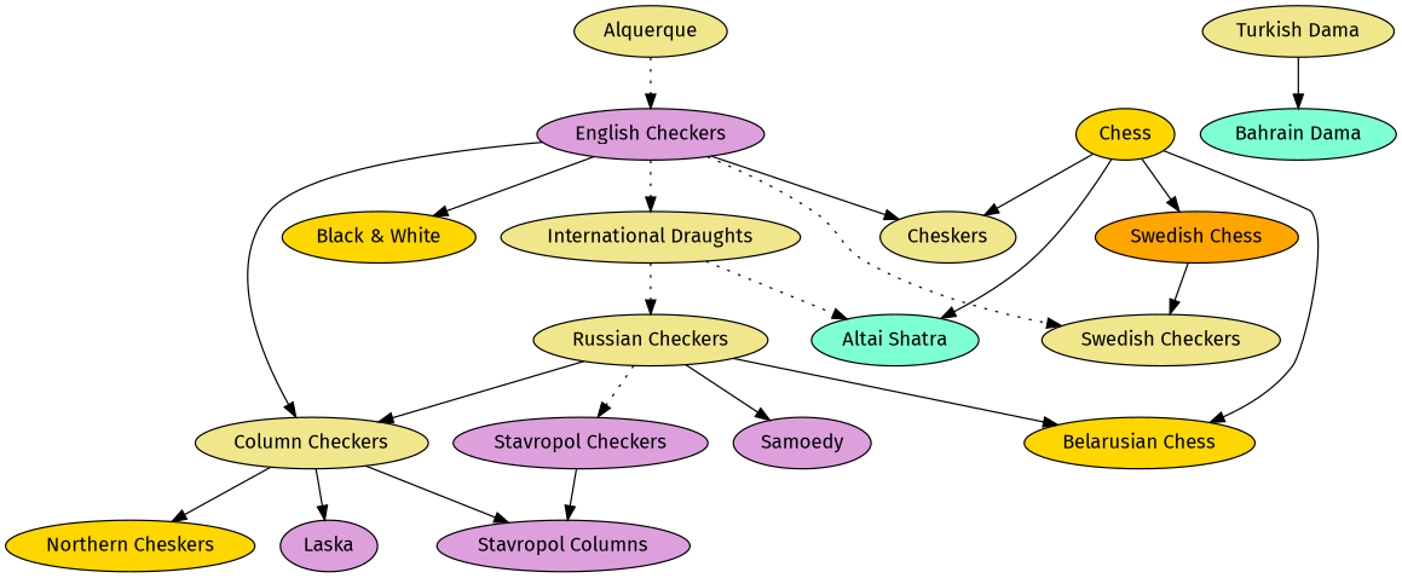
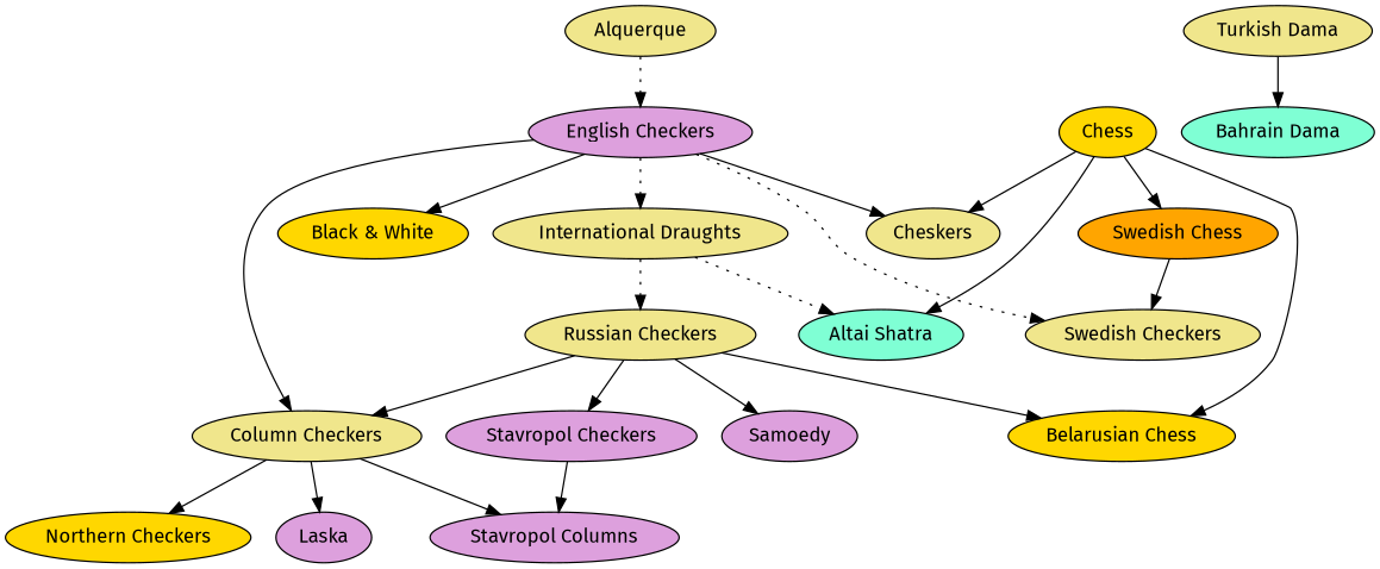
  digraph {
    fontname="Fira Sans"
    node [fillcolor=khaki fontname="Fira Sans" style=filled]
    edge [fontname="Fira Sans"]
    "English Checkers" [fillcolor=plum]
    Alquerque
    "Bahrain Dama" [fillcolor=aquamarine]
    "Turkish Dama"
    "International Draughts"
    Cheskers
    "Swedish Checkers"
    "Black & White" [fillcolor=gold]
    "Column Checkers"
    "Russian Checkers"
    "Altai Shatra" [fillcolor=aquamarine]
    Laska [fillcolor=plum]
    "Belarusian Chess" [fillcolor=gold]
    Samoedy [fillcolor=plum]
    "Stavropol Checkers" [fillcolor=plum]
-   "Northern Checkers" [fillcolor=gold label="Northern Cheskers"]
+   "Northern Checkers" [fillcolor=gold]
    "Stavropol Columns" [fillcolor=plum]
    Chess [fillcolor=gold]
    "Swedish Chess" [fillcolor=orange]
    "English Checkers" -> "International Draughts" [style=dotted]
    "English Checkers" -> Cheskers
    "English Checkers" -> "Swedish Checkers" [style=dotted]
    "English Checkers" -> "Black & White"
    "English Checkers" -> "Column Checkers"
    Alquerque -> "English Checkers" [style=dotted]
    "Turkish Dama" -> "Bahrain Dama"
    "International Draughts" -> "Russian Checkers" [style=dotted]
    "International Draughts" -> "Altai Shatra" [style=dotted]
    "Column Checkers" -> Laska
    "Column Checkers" -> "Northern Checkers"
    "Column Checkers" -> "Stavropol Columns"
    "Russian Checkers" -> "Column Checkers"
    "Russian Checkers" -> "Belarusian Chess"
    "Russian Checkers" -> Samoedy
-   "Russian Checkers" -> "Stavropol Checkers" [style=dotted]
+   "Russian Checkers" -> "Stavropol Checkers"
    "Stavropol Checkers" -> "Stavropol Columns"
    Chess -> Cheskers
    Chess -> "Altai Shatra"
    Chess -> "Belarusian Chess"
    Chess -> "Swedish Chess"
    "Swedish Chess" -> "Swedish Checkers"
  }
